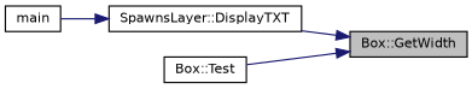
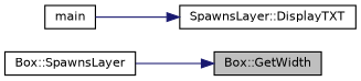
  digraph {
    rankdir=RL
    node [color=black fontname=Helvetica fontsize=10 shape=record]
    edge [color=midnightblue dir=back fontname=Helvetica fontsize=10 labelfontname=Helvetica labelfontsize=10 style=solid]
    n1 [fillcolor=grey75 fontcolor=black height=0.2 label="Box::GetWidth" style=filled width=0.4]
    n2 [height=0.2 label="SpawnsLayer::DisplayTXT" width=0.4]
-   n3 [height=0.2 label="Box::Test" width=0.4]
+   n3 [height=0.2 label="Box::SpawnsLayer" width=0.4]
    n4 [height=0.2 label=main width=0.4]
-   n1 -> n2
    n1 -> n3
    n2 -> n4
  }
